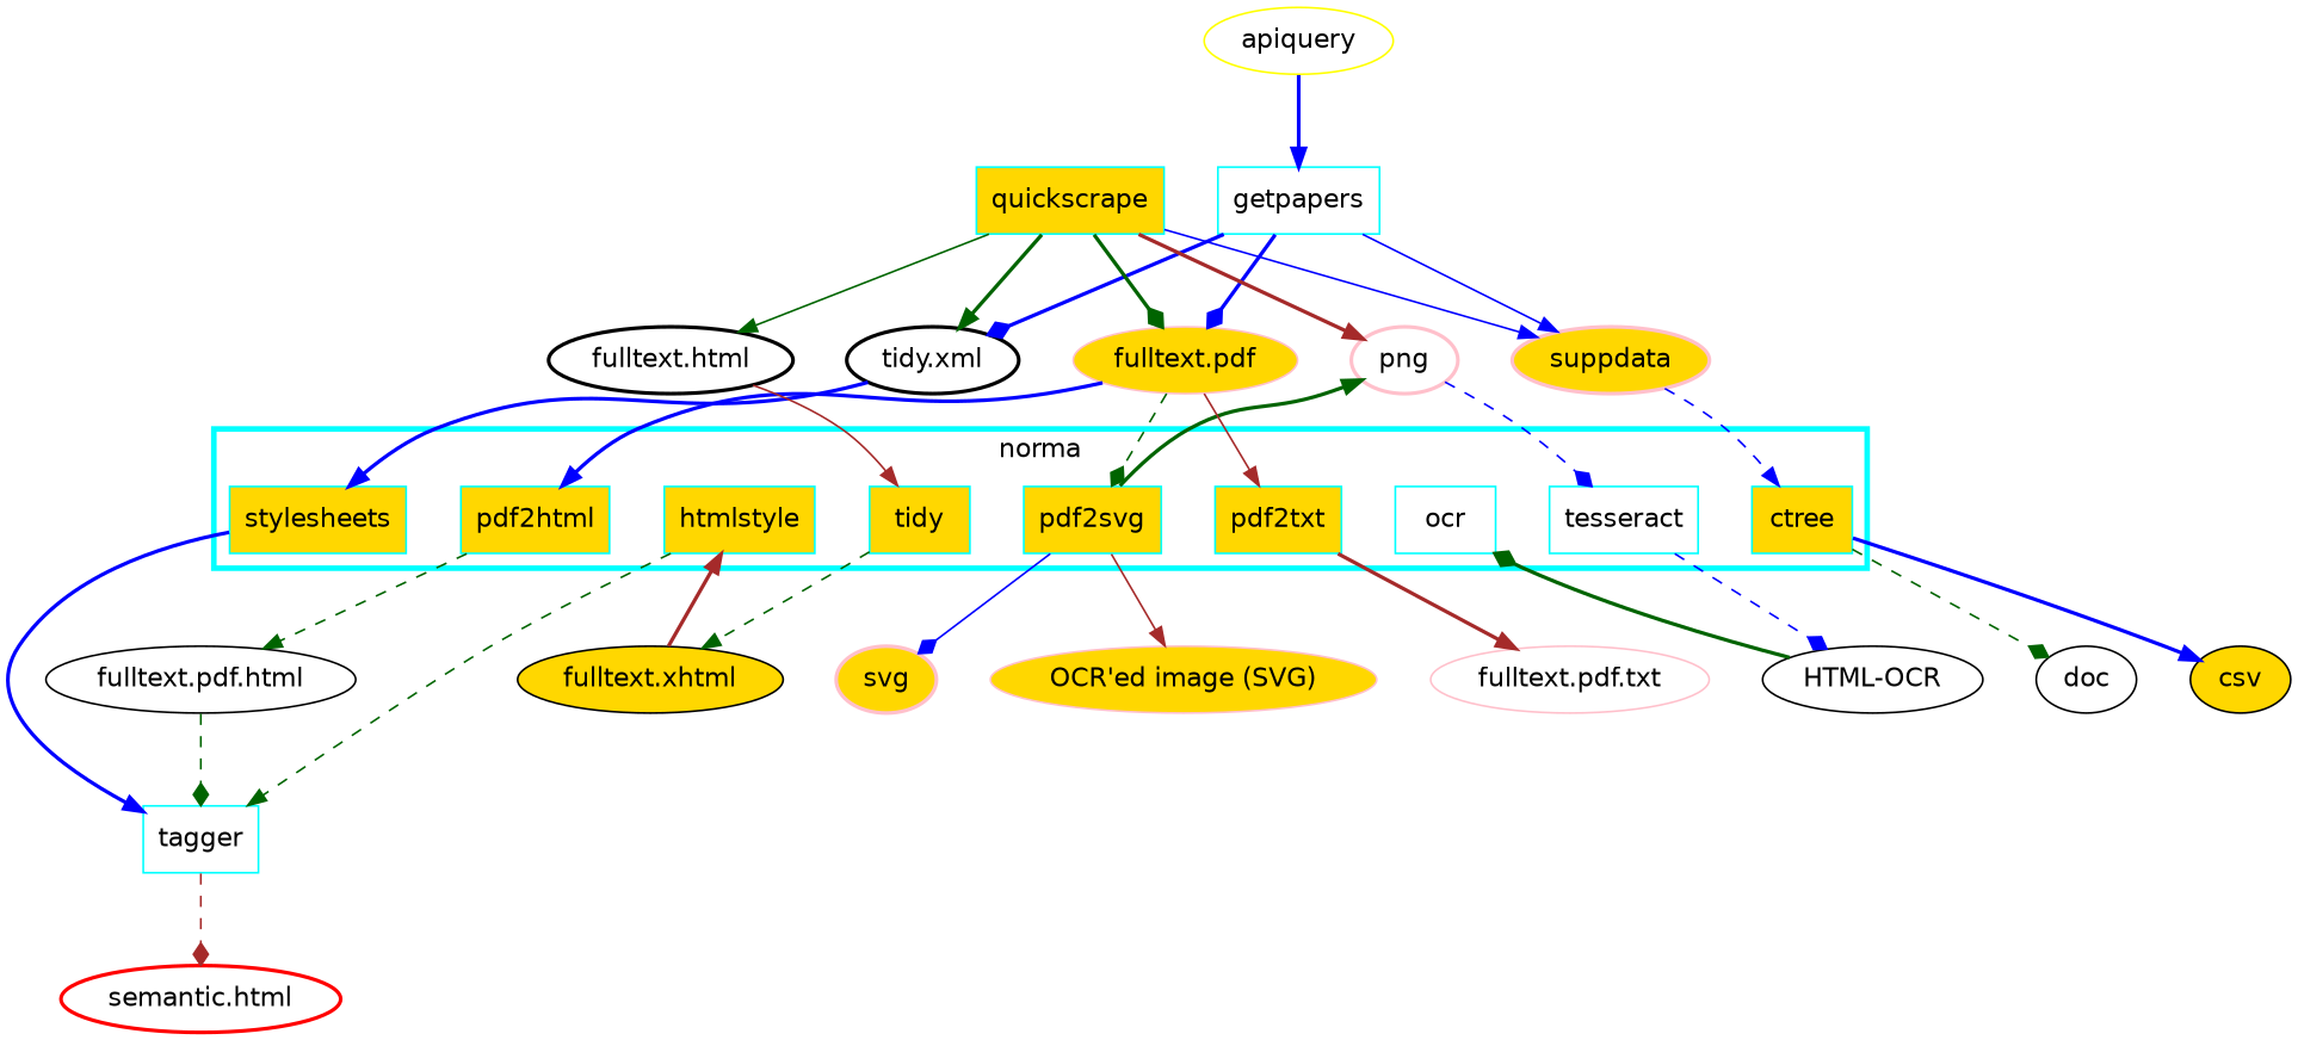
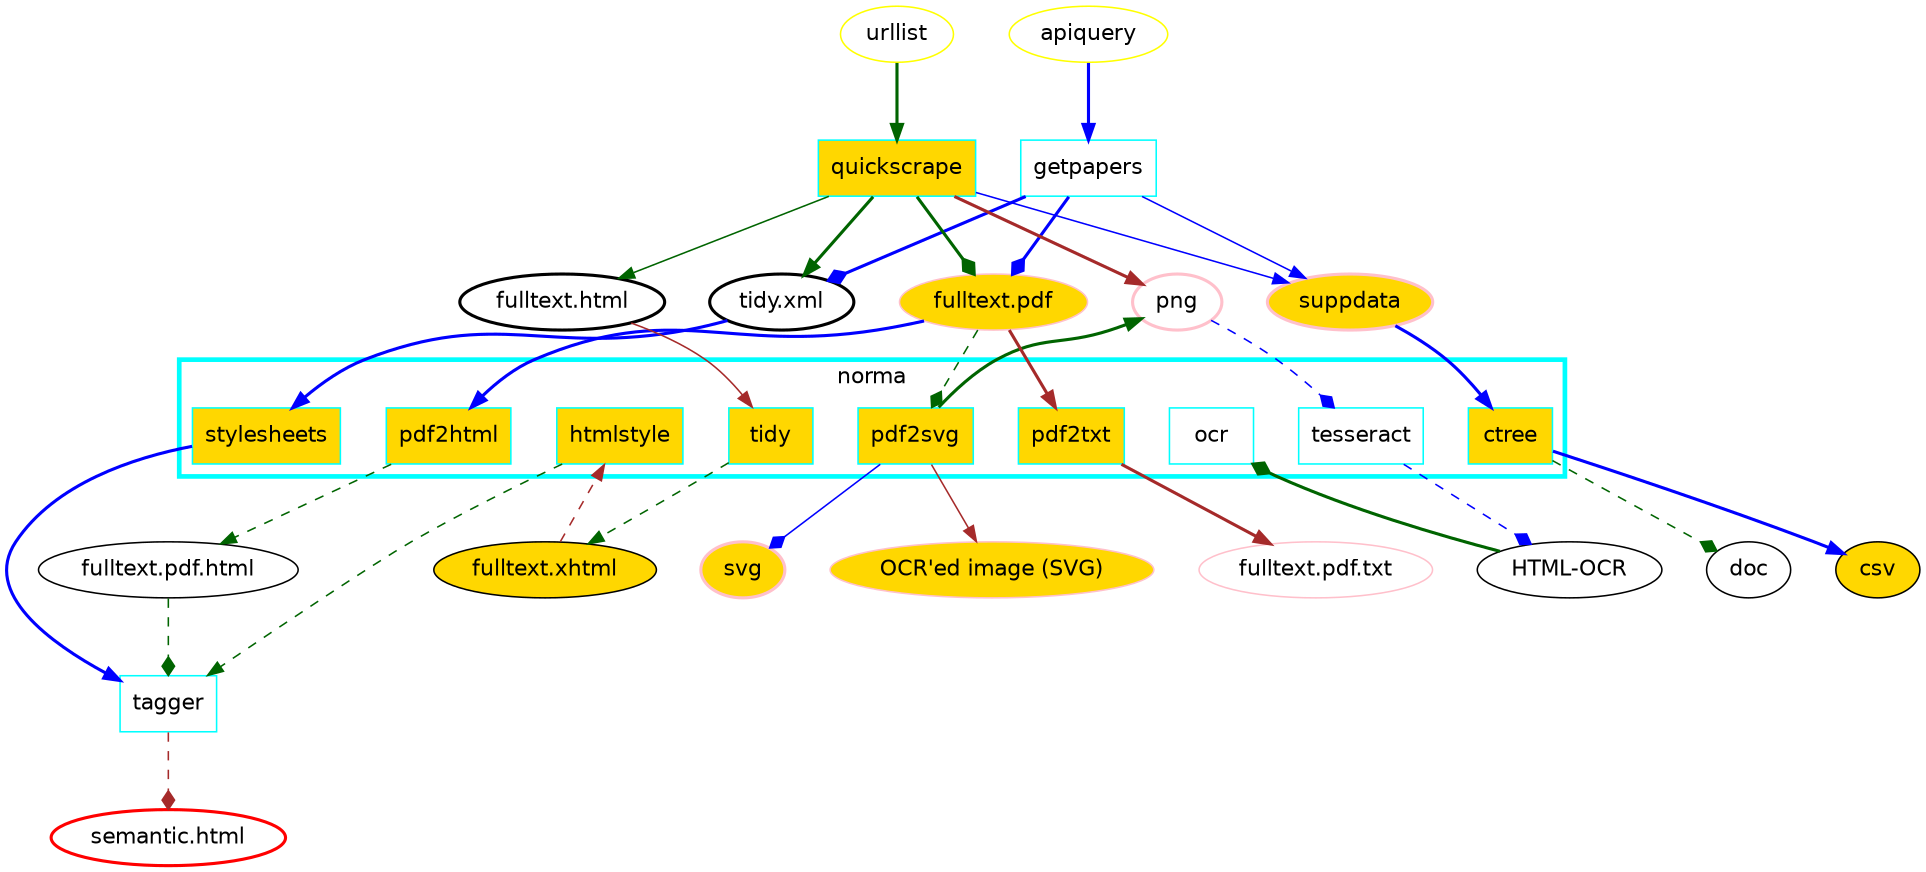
  digraph {
    fontname="DejaVu Sans"
    nodesep=0.4
    ranksep=0.7
    node [color=cyan fillcolor=gold fontname="DejaVu Sans" style=filled]
    edge [arrowhead=normal color=blue fontname="DejaVu Sans" style=bold]
    n1 [label=stylesheets shape=box]
    n2 [label=tidy shape=box]
    n3 [label=htmlstyle shape=box]
    n4 [label=pdf2txt shape=box]
    n5 [label=pdf2svg shape=box]
    n6 [label=pdf2html shape=box]
    n7 [fillcolor=white label=tesseract shape=box]
    n8 [fillcolor=white label=ocr shape=box]
    n9 [label=ctree shape=box]
    n10 [fillcolor=white label=tagger shape=box]
    n11 [label="fulltext.xhtml" color=""]
    n12 [color=pink fillcolor=white label="fulltext.pdf.txt"]
    n13 [color=pink fillcolor=white label=png penwidth=2]
    n14 [color=pink label="OCR'ed image (SVG)"]
    n15 [color=pink label=svg penwidth=2]
    n16 [fillcolor=white label="fulltext.pdf.html" color=""]
    n17 [fillcolor=white label="HTML-OCR" color=""]
    doc [fillcolor=white color=""]
    csv [color=""]
    n20 [color=yellow fillcolor=white label=apiquery]
    n21 [fillcolor=white label=getpapers shape=box]
    n22 [fillcolor=white label="tidy.xml" penwidth=2 color=""]
    n23 [color=pink label="fulltext.pdf"]
    n24 [color=pink label=suppdata penwidth=2]
+   n25 [color=yellow fillcolor=white label=urllist]
    n26 [label=quickscrape shape=box]
    n27 [fillcolor=white label="fulltext.html" penwidth=2 color=""]
    n28 [color=red fillcolor=white label="semantic.html" penwidth=2]
    subgraph cluster_1 {
      color=cyan
      label=norma
      penwidth=3
      n1
      n2
      n3
      n4
      n5
      n6
      n7
      n8
      n9
    }
    n1 -> n10
    n2 -> n11 [color=darkgreen style=dashed]
    n3 -> n10 [color=darkgreen style=dashed]
    n4 -> n12 [color=brown]
    n5 -> n13 [color=darkgreen]
    n5 -> n14 [color=brown style=solid]
    n5 -> n15 [arrowhead=diamond style=solid]
    n6 -> n16 [color=darkgreen style=dashed]
    n7 -> n17 [arrowhead=diamond style=dashed]
    n9 -> doc [arrowhead=diamond color=darkgreen style=dashed]
    n9 -> csv
    n10 -> n28 [arrowhead=diamond color=brown style=dashed]
-   n11 -> n3 [color=brown]
+   n11 -> n3 [color=brown style=dashed]
    n13 -> n7 [arrowhead=diamond style=dashed]
    n16 -> n10 [arrowhead=diamond color=darkgreen style=dashed]
    n17 -> n8 [arrowhead=diamond color=darkgreen]
    n20 -> n21
    n21 -> n22 [arrowhead=diamond]
    n21 -> n23 [arrowhead=diamond]
    n21 -> n24 [style=solid]
    n22 -> n1
-   n23 -> n4 [color=brown style=solid]
+   n23 -> n4 [color=brown]
    n23 -> n5 [arrowhead=diamond color=darkgreen style=dashed]
    n23 -> n6
-   n24 -> n9 [style=dashed]
+   n24 -> n9
+   n25 -> n26 [color=darkgreen]
    n26 -> n13 [color=brown]
    n26 -> n22 [color=darkgreen]
    n26 -> n23 [arrowhead=diamond color=darkgreen]
    n26 -> n24 [style=solid]
    n26 -> n27 [color=darkgreen style=solid]
    n27 -> n2 [color=brown style=solid]
  }
